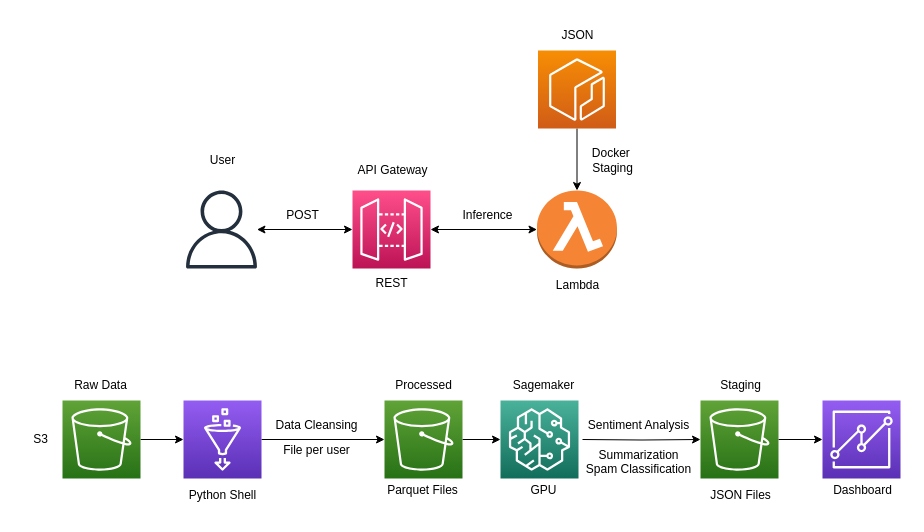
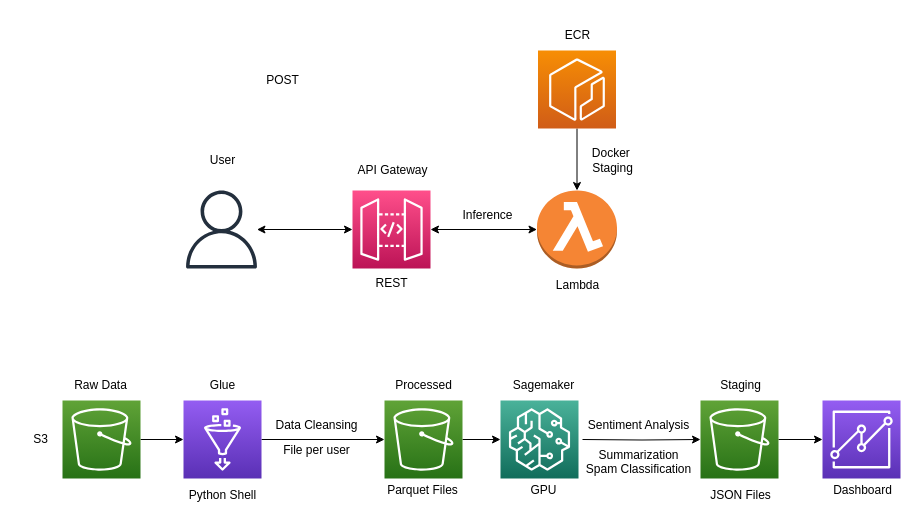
  <mxCell id="0" />
  <mxCell id="1" parent="0" />
  <mxCell id="2" style="edgeStyle=orthogonalEdgeStyle;rounded=0;orthogonalLoop=1;jettySize=auto;html=1;startArrow=classic;startFill=1;" edge="1" parent="1" source="3" target="4"><mxGeometry relative="1" as="geometry" /></mxCell>
  <mxCell id="3" value="" style="outlineConnect=0;dashed=0;verticalLabelPosition=bottom;verticalAlign=top;align=center;html=1;shape=mxgraph.aws3.lambda_function;fillColor=#F58534;gradientColor=none;" vertex="1" parent="1"><mxGeometry x="536.5" y="190" width="80" height="78" as="geometry" /></mxCell>
  <mxCell id="4" value="" style="sketch=0;points=[[0,0,0],[0.25,0,0],[0.5,0,0],[0.75,0,0],[1,0,0],[0,1,0],[0.25,1,0],[0.5,1,0],[0.75,1,0],[1,1,0],[0,0.25,0],[0,0.5,0],[0,0.75,0],[1,0.25,0],[1,0.5,0],[1,0.75,0]];outlineConnect=0;fontColor=#232F3E;gradientColor=#FF4F8B;gradientDirection=north;fillColor=#BC1356;strokeColor=#ffffff;dashed=0;verticalLabelPosition=bottom;verticalAlign=top;align=center;html=1;fontSize=12;fontStyle=0;aspect=fixed;shape=mxgraph.aws4.resourceIcon;resIcon=mxgraph.aws4.api_gateway;" vertex="1" parent="1"><mxGeometry x="352" y="190" width="78" height="78" as="geometry" /></mxCell>
  <mxCell id="5" style="edgeStyle=orthogonalEdgeStyle;rounded=0;orthogonalLoop=1;jettySize=auto;html=1;entryX=0.5;entryY=0;entryDx=0;entryDy=0;entryPerimeter=0;" edge="1" parent="1" source="6" target="3"><mxGeometry relative="1" as="geometry" /></mxCell>
  <mxCell id="6" value="" style="sketch=0;points=[[0,0,0],[0.25,0,0],[0.5,0,0],[0.75,0,0],[1,0,0],[0,1,0],[0.25,1,0],[0.5,1,0],[0.75,1,0],[1,1,0],[0,0.25,0],[0,0.5,0],[0,0.75,0],[1,0.25,0],[1,0.5,0],[1,0.75,0]];outlineConnect=0;fontColor=#232F3E;gradientColor=#F78E04;gradientDirection=north;fillColor=#D05C17;strokeColor=#ffffff;dashed=0;verticalLabelPosition=bottom;verticalAlign=top;align=center;html=1;fontSize=12;fontStyle=0;aspect=fixed;shape=mxgraph.aws4.resourceIcon;resIcon=mxgraph.aws4.ecr;" vertex="1" parent="1"><mxGeometry x="537.5" y="50" width="78" height="78" as="geometry" /></mxCell>
  <mxCell id="7" style="edgeStyle=orthogonalEdgeStyle;rounded=0;orthogonalLoop=1;jettySize=auto;html=1;entryX=0;entryY=0.5;entryDx=0;entryDy=0;entryPerimeter=0;startArrow=classic;startFill=1;" edge="1" parent="1" source="8" target="4"><mxGeometry relative="1" as="geometry" /></mxCell>
  <mxCell id="8" value="" style="sketch=0;outlineConnect=0;fontColor=#232F3E;gradientColor=none;fillColor=#232F3D;strokeColor=none;dashed=0;verticalLabelPosition=bottom;verticalAlign=top;align=center;html=1;fontSize=12;fontStyle=0;aspect=fixed;pointerEvents=1;shape=mxgraph.aws4.user;" vertex="1" parent="1"><mxGeometry x="182" y="190" width="78" height="78" as="geometry" /></mxCell>
  <mxCell id="9" value="User" style="text;html=1;align=center;verticalAlign=middle;resizable=0;points=[];autosize=1;strokeColor=none;fillColor=none;" vertex="1" parent="1"><mxGeometry x="197" y="145" width="50" height="30" as="geometry" /></mxCell>
- <mxCell id="10" value="POST" style="text;html=1;align=center;verticalAlign=middle;resizable=0;points=[];autosize=1;strokeColor=none;fillColor=none;" vertex="1" parent="1"><mxGeometry x="272" y="200" width="60" height="30" as="geometry" /></mxCell>
+ <mxCell id="10" value="POST" style="text;html=1;align=center;verticalAlign=middle;resizable=0;points=[];autosize=1;strokeColor=none;fillColor=none;" vertex="1" parent="1"><mxGeometry x="252" y="65" width="60" height="30" as="geometry" /></mxCell>
  <mxCell id="11" value="API Gateway" style="text;html=1;align=center;verticalAlign=middle;resizable=0;points=[];autosize=1;strokeColor=none;fillColor=none;" vertex="1" parent="1"><mxGeometry x="347" y="155" width="90" height="30" as="geometry" /></mxCell>
  <mxCell id="12" value="REST" style="text;html=1;align=center;verticalAlign=middle;resizable=0;points=[];autosize=1;strokeColor=none;fillColor=none;" vertex="1" parent="1"><mxGeometry x="361" y="268" width="60" height="30" as="geometry" /></mxCell>
  <mxCell id="13" value="Inference" style="text;html=1;align=center;verticalAlign=middle;resizable=0;points=[];autosize=1;strokeColor=none;fillColor=none;" vertex="1" parent="1"><mxGeometry x="452" y="200" width="70" height="30" as="geometry" /></mxCell>
  <mxCell id="14" value="Lambda" style="text;html=1;align=center;verticalAlign=middle;resizable=0;points=[];autosize=1;strokeColor=none;fillColor=none;" vertex="1" parent="1"><mxGeometry x="541.5" y="270" width="70" height="30" as="geometry" /></mxCell>
- <mxCell id="15" value="JSON" style="text;html=1;align=center;verticalAlign=middle;resizable=0;points=[];autosize=1;strokeColor=none;fillColor=none;" vertex="1" parent="1"><mxGeometry x="551.5" y="20" width="50" height="30" as="geometry" /></mxCell>
+ <mxCell id="15" value="ECR" style="text;html=1;align=center;verticalAlign=middle;resizable=0;points=[];autosize=1;strokeColor=none;fillColor=none;" vertex="1" parent="1"><mxGeometry x="551.5" y="20" width="50" height="30" as="geometry" /></mxCell>
  <mxCell id="16" value="Docker&amp;nbsp;&lt;br&gt;Staging" style="text;html=1;align=center;verticalAlign=middle;resizable=0;points=[];autosize=1;strokeColor=none;fillColor=none;" vertex="1" parent="1"><mxGeometry x="572" y="140" width="80" height="40" as="geometry" /></mxCell>
  <mxCell id="17" style="edgeStyle=orthogonalEdgeStyle;rounded=0;orthogonalLoop=1;jettySize=auto;html=1;entryX=0;entryY=0.5;entryDx=0;entryDy=0;entryPerimeter=0;startArrow=none;startFill=0;" edge="1" parent="1" source="18" target="20"><mxGeometry relative="1" as="geometry" /></mxCell>
  <mxCell id="18" value="" style="sketch=0;points=[[0,0,0],[0.25,0,0],[0.5,0,0],[0.75,0,0],[1,0,0],[0,1,0],[0.25,1,0],[0.5,1,0],[0.75,1,0],[1,1,0],[0,0.25,0],[0,0.5,0],[0,0.75,0],[1,0.25,0],[1,0.5,0],[1,0.75,0]];outlineConnect=0;fontColor=#232F3E;gradientColor=#60A337;gradientDirection=north;fillColor=#277116;strokeColor=#ffffff;dashed=0;verticalLabelPosition=bottom;verticalAlign=top;align=center;html=1;fontSize=12;fontStyle=0;aspect=fixed;shape=mxgraph.aws4.resourceIcon;resIcon=mxgraph.aws4.s3;" vertex="1" parent="1"><mxGeometry x="62" y="400" width="78" height="78" as="geometry" /></mxCell>
  <mxCell id="19" style="edgeStyle=orthogonalEdgeStyle;rounded=0;orthogonalLoop=1;jettySize=auto;html=1;entryX=0;entryY=0.5;entryDx=0;entryDy=0;entryPerimeter=0;startArrow=none;startFill=0;" edge="1" parent="1" source="20" target="22"><mxGeometry relative="1" as="geometry" /></mxCell>
  <mxCell id="20" value="" style="sketch=0;points=[[0,0,0],[0.25,0,0],[0.5,0,0],[0.75,0,0],[1,0,0],[0,1,0],[0.25,1,0],[0.5,1,0],[0.75,1,0],[1,1,0],[0,0.25,0],[0,0.5,0],[0,0.75,0],[1,0.25,0],[1,0.5,0],[1,0.75,0]];outlineConnect=0;fontColor=#232F3E;gradientColor=#945DF2;gradientDirection=north;fillColor=#5A30B5;strokeColor=#ffffff;dashed=0;verticalLabelPosition=bottom;verticalAlign=top;align=center;html=1;fontSize=12;fontStyle=0;aspect=fixed;shape=mxgraph.aws4.resourceIcon;resIcon=mxgraph.aws4.glue;" vertex="1" parent="1"><mxGeometry x="183" y="400" width="78" height="78" as="geometry" /></mxCell>
  <mxCell id="21" style="edgeStyle=orthogonalEdgeStyle;rounded=0;orthogonalLoop=1;jettySize=auto;html=1;exitX=1;exitY=0.5;exitDx=0;exitDy=0;exitPerimeter=0;entryX=0;entryY=0.5;entryDx=0;entryDy=0;entryPerimeter=0;" edge="1" parent="1" source="22" target="42"><mxGeometry relative="1" as="geometry" /></mxCell>
  <mxCell id="22" value="" style="sketch=0;points=[[0,0,0],[0.25,0,0],[0.5,0,0],[0.75,0,0],[1,0,0],[0,1,0],[0.25,1,0],[0.5,1,0],[0.75,1,0],[1,1,0],[0,0.25,0],[0,0.5,0],[0,0.75,0],[1,0.25,0],[1,0.5,0],[1,0.75,0]];outlineConnect=0;fontColor=#232F3E;gradientColor=#60A337;gradientDirection=north;fillColor=#277116;strokeColor=#ffffff;dashed=0;verticalLabelPosition=bottom;verticalAlign=top;align=center;html=1;fontSize=12;fontStyle=0;aspect=fixed;shape=mxgraph.aws4.resourceIcon;resIcon=mxgraph.aws4.s3;" vertex="1" parent="1"><mxGeometry x="384" y="400" width="78" height="78" as="geometry" /></mxCell>
  <mxCell id="23" style="edgeStyle=orthogonalEdgeStyle;rounded=0;orthogonalLoop=1;jettySize=auto;html=1;entryX=0;entryY=0.5;entryDx=0;entryDy=0;entryPerimeter=0;" edge="1" parent="1" source="24" target="40"><mxGeometry relative="1" as="geometry" /></mxCell>
  <mxCell id="24" value="" style="sketch=0;points=[[0,0,0],[0.25,0,0],[0.5,0,0],[0.75,0,0],[1,0,0],[0,1,0],[0.25,1,0],[0.5,1,0],[0.75,1,0],[1,1,0],[0,0.25,0],[0,0.5,0],[0,0.75,0],[1,0.25,0],[1,0.5,0],[1,0.75,0]];outlineConnect=0;fontColor=#232F3E;gradientColor=#60A337;gradientDirection=north;fillColor=#277116;strokeColor=#ffffff;dashed=0;verticalLabelPosition=bottom;verticalAlign=top;align=center;html=1;fontSize=12;fontStyle=0;aspect=fixed;shape=mxgraph.aws4.resourceIcon;resIcon=mxgraph.aws4.s3;" vertex="1" parent="1"><mxGeometry x="700" y="400" width="78" height="78" as="geometry" /></mxCell>
  <mxCell id="25" style="edgeStyle=orthogonalEdgeStyle;rounded=0;orthogonalLoop=1;jettySize=auto;html=1;entryX=0;entryY=0.5;entryDx=0;entryDy=0;entryPerimeter=0;startArrow=none;startFill=0;" edge="1" parent="1" target="24"><mxGeometry relative="1" as="geometry"><mxPoint x="582" y="439" as="sourcePoint" /></mxGeometry></mxCell>
  <mxCell id="26" value="Raw Data" style="text;html=1;align=center;verticalAlign=middle;resizable=0;points=[];autosize=1;strokeColor=none;fillColor=none;" vertex="1" parent="1"><mxGeometry x="60" y="370" width="80" height="30" as="geometry" /></mxCell>
+ <mxCell id="27" value="Glue" style="text;html=1;align=center;verticalAlign=middle;resizable=0;points=[];autosize=1;strokeColor=none;fillColor=none;" vertex="1" parent="1"><mxGeometry x="197" y="370" width="50" height="30" as="geometry" /></mxCell>
  <mxCell id="28" value="Python Shell" style="text;html=1;align=center;verticalAlign=middle;resizable=0;points=[];autosize=1;strokeColor=none;fillColor=none;" vertex="1" parent="1"><mxGeometry x="177" y="480" width="90" height="30" as="geometry" /></mxCell>
  <mxCell id="29" value="Data Cleansing" style="text;html=1;align=center;verticalAlign=middle;resizable=0;points=[];autosize=1;strokeColor=none;fillColor=none;" vertex="1" parent="1"><mxGeometry x="261" y="410" width="110" height="30" as="geometry" /></mxCell>
  <mxCell id="30" value="File per user" style="text;html=1;align=center;verticalAlign=middle;resizable=0;points=[];autosize=1;strokeColor=none;fillColor=none;" vertex="1" parent="1"><mxGeometry x="271" y="435" width="90" height="30" as="geometry" /></mxCell>
  <mxCell id="31" value="Processed" style="text;html=1;align=center;verticalAlign=middle;resizable=0;points=[];autosize=1;strokeColor=none;fillColor=none;" vertex="1" parent="1"><mxGeometry x="383" y="370" width="80" height="30" as="geometry" /></mxCell>
  <mxCell id="32" value="S3" style="text;html=1;align=center;verticalAlign=middle;resizable=0;points=[];autosize=1;strokeColor=none;fillColor=none;" vertex="1" parent="1"><mxGeometry x="20" y="424" width="40" height="30" as="geometry" /></mxCell>
  <mxCell id="33" value="Sagemaker" style="text;html=1;align=center;verticalAlign=middle;resizable=0;points=[];autosize=1;strokeColor=none;fillColor=none;" vertex="1" parent="1"><mxGeometry x="503" y="370" width="80" height="30" as="geometry" /></mxCell>
  <mxCell id="34" value="GPU" style="text;html=1;align=center;verticalAlign=middle;resizable=0;points=[];autosize=1;strokeColor=none;fillColor=none;" vertex="1" parent="1"><mxGeometry x="518" y="475" width="50" height="30" as="geometry" /></mxCell>
  <mxCell id="35" value="Sentiment Analysis" style="text;html=1;align=center;verticalAlign=middle;resizable=0;points=[];autosize=1;strokeColor=none;fillColor=none;" vertex="1" parent="1"><mxGeometry x="578" y="410" width="120" height="30" as="geometry" /></mxCell>
  <mxCell id="36" value="Summarization" style="text;html=1;align=center;verticalAlign=middle;resizable=0;points=[];autosize=1;strokeColor=none;fillColor=none;" vertex="1" parent="1"><mxGeometry x="588" y="440" width="100" height="30" as="geometry" /></mxCell>
  <mxCell id="37" value="Staging" style="text;html=1;align=center;verticalAlign=middle;resizable=0;points=[];autosize=1;strokeColor=none;fillColor=none;" vertex="1" parent="1"><mxGeometry x="710" y="370" width="60" height="30" as="geometry" /></mxCell>
  <mxCell id="38" value="JSON Files" style="text;html=1;align=center;verticalAlign=middle;resizable=0;points=[];autosize=1;strokeColor=none;fillColor=none;" vertex="1" parent="1"><mxGeometry x="700" y="480" width="80" height="30" as="geometry" /></mxCell>
  <mxCell id="39" value="Parquet Files" style="text;html=1;align=center;verticalAlign=middle;resizable=0;points=[];autosize=1;strokeColor=none;fillColor=none;" vertex="1" parent="1"><mxGeometry x="377" y="475" width="90" height="30" as="geometry" /></mxCell>
  <mxCell id="40" value="" style="sketch=0;points=[[0,0,0],[0.25,0,0],[0.5,0,0],[0.75,0,0],[1,0,0],[0,1,0],[0.25,1,0],[0.5,1,0],[0.75,1,0],[1,1,0],[0,0.25,0],[0,0.5,0],[0,0.75,0],[1,0.25,0],[1,0.5,0],[1,0.75,0]];outlineConnect=0;fontColor=#232F3E;gradientColor=#945DF2;gradientDirection=north;fillColor=#5A30B5;strokeColor=#ffffff;dashed=0;verticalLabelPosition=bottom;verticalAlign=top;align=center;html=1;fontSize=12;fontStyle=0;aspect=fixed;shape=mxgraph.aws4.resourceIcon;resIcon=mxgraph.aws4.quicksight;" vertex="1" parent="1"><mxGeometry x="822" y="400" width="78" height="78" as="geometry" /></mxCell>
  <mxCell id="41" value="Dashboard" style="text;html=1;align=center;verticalAlign=middle;resizable=0;points=[];autosize=1;strokeColor=none;fillColor=none;" vertex="1" parent="1"><mxGeometry x="822" y="475" width="80" height="30" as="geometry" /></mxCell>
  <mxCell id="42" value="" style="sketch=0;points=[[0,0,0],[0.25,0,0],[0.5,0,0],[0.75,0,0],[1,0,0],[0,1,0],[0.25,1,0],[0.5,1,0],[0.75,1,0],[1,1,0],[0,0.25,0],[0,0.5,0],[0,0.75,0],[1,0.25,0],[1,0.5,0],[1,0.75,0]];outlineConnect=0;fontColor=#232F3E;gradientColor=#4AB29A;gradientDirection=north;fillColor=#116D5B;strokeColor=#ffffff;dashed=0;verticalLabelPosition=bottom;verticalAlign=top;align=center;html=1;fontSize=12;fontStyle=0;aspect=fixed;shape=mxgraph.aws4.resourceIcon;resIcon=mxgraph.aws4.sagemaker;" vertex="1" parent="1"><mxGeometry x="500" y="400" width="78" height="78" as="geometry" /></mxCell>
  <mxCell id="43" value="Spam Classification" style="text;html=1;align=center;verticalAlign=middle;resizable=0;points=[];autosize=1;strokeColor=none;fillColor=none;" vertex="1" parent="1"><mxGeometry x="573" y="454" width="130" height="30" as="geometry" /></mxCell>
